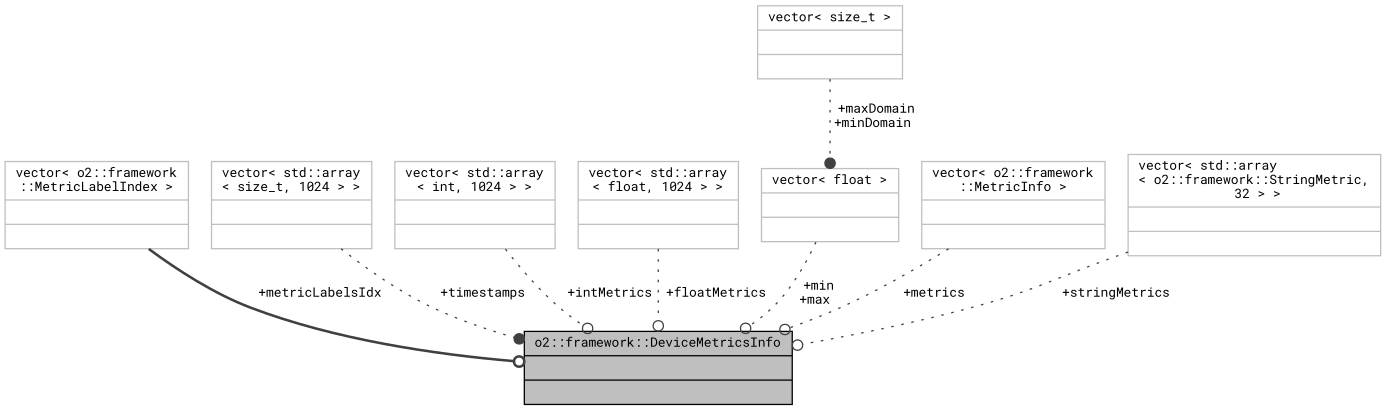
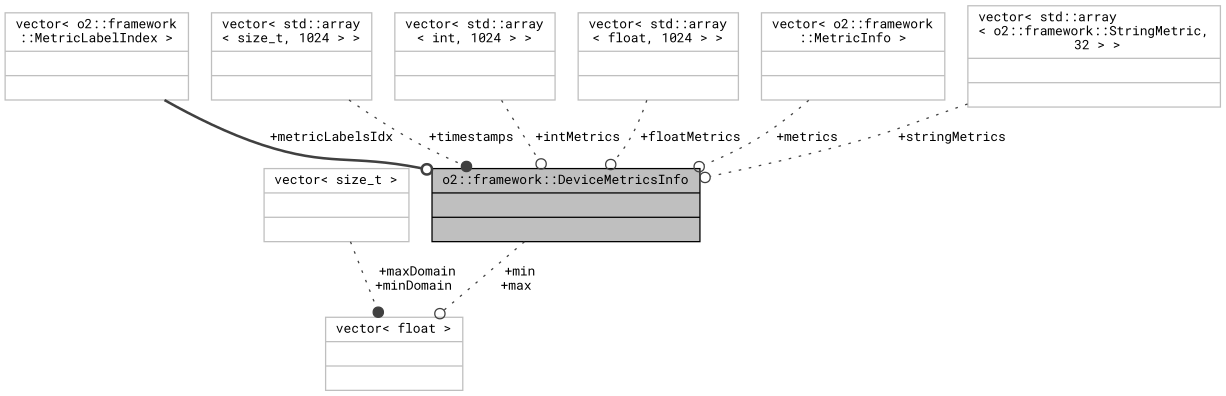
  digraph {
    fontname="Roboto Mono"
    node [color=grey75 fontname="Roboto Mono" fontsize=10 shape=record]
    edge [arrowhead=odot color=grey25 fontname="Roboto Mono" fontsize=10 labelfontname=Helvetica labelfontsize=10 style=dotted]
    n1 [color=black fillcolor=grey75 fontcolor=black height=0.2 label="{o2::framework::DeviceMetricsInfo\n||}" style=filled width=0.4]
    n2 [height=0.2 label="{vector\< o2::framework\l::MetricLabelIndex \>\n||}" width=0.4]
    n3 [height=0.2 label="{vector\< std::array\l\< size_t, 1024 \> \>\n||}" width=0.4]
    n4 [height=0.2 label="{vector\< std::array\l\< int, 1024 \> \>\n||}" width=0.4]
    n5 [height=0.2 label="{vector\< std::array\l\< float, 1024 \> \>\n||}" width=0.4]
    n6 [height=0.2 label="{vector\< size_t \>\n||}" width=0.4]
    n7 [height=0.2 label="{vector\< float \>\n||}" width=0.4]
    n8 [height=0.2 label="{vector\< o2::framework\l::MetricInfo \>\n||}" width=0.4]
    n9 [height=0.2 label="{vector\< std::array\l\< o2::framework::StringMetric,\l 32 \> \>\n||}" width=0.4]
    n2 -> n1 [label=" +metricLabelsIdx" style=bold]
    n3 -> n1 [arrowhead=dot label=" +timestamps"]
    n4 -> n1 [label=" +intMetrics"]
    n5 -> n1 [label=" +floatMetrics"]
    n6 -> n7 [arrowhead=dot label=" +maxDomain\n+minDomain"]
-   n7 -> n1 [label=" +min\n+max"]
+   n1 -> n7 [label=" +min\n+max"]
    n8 -> n1 [label=" +metrics"]
    n9 -> n1 [label=" +stringMetrics"]
  }
